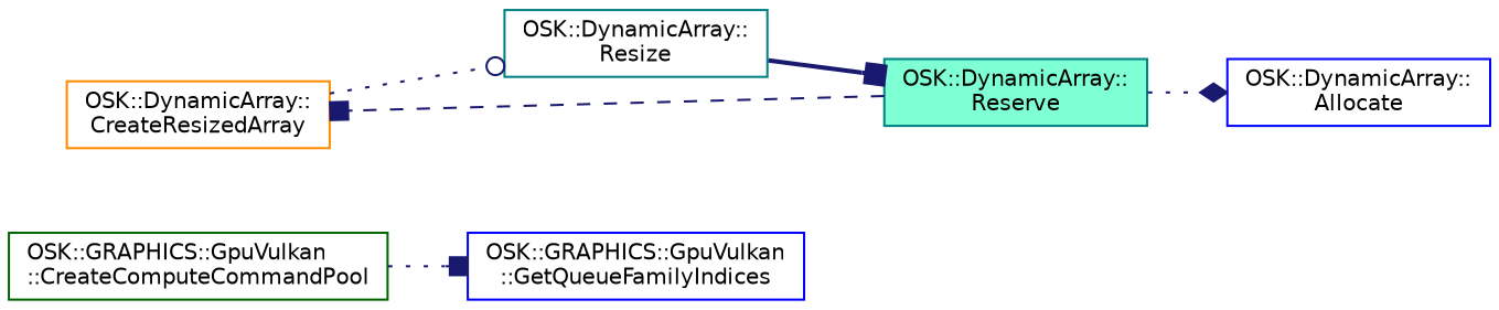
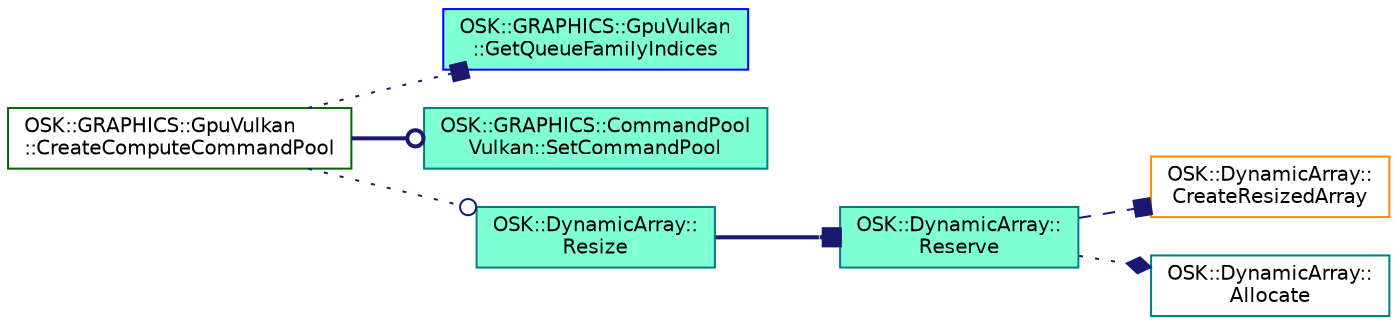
  digraph {
    rankdir=LR
    node [color=teal fillcolor=aquamarine fontname=Helvetica fontsize=10 shape=record style=filled]
    edge [arrowhead=box color=midnightblue fontname=Helvetica fontsize=10 labelfontname=Helvetica labelfontsize=10 style=dotted]
    n1 [color=darkgreen fillcolor=white fontcolor=black height=0.2 label="OSK::GRAPHICS::GpuVulkan\l::CreateComputeCommandPool" width=0.4]
-   n2 [color=blue fillcolor=white height=0.2 label="OSK::GRAPHICS::GpuVulkan\l::GetQueueFamilyIndices" width=0.4]
+   n2 [color=blue height=0.2 label="OSK::GRAPHICS::GpuVulkan\l::GetQueueFamilyIndices" width=0.4]
+   n3 [height=0.2 label="OSK::GRAPHICS::CommandPool\lVulkan::SetCommandPool" width=0.4]
    n4 [color=darkorange fillcolor=white height=0.2 label="OSK::DynamicArray::\lCreateResizedArray" width=0.4]
-   n5 [fillcolor=white height=0.2 label="OSK::DynamicArray::\lResize" width=0.4]
+   n5 [height=0.2 label="OSK::DynamicArray::\lResize" width=0.4]
    n6 [height=0.2 label="OSK::DynamicArray::\lReserve" width=0.4]
-   n7 [color=blue fillcolor=white height=0.2 label="OSK::DynamicArray::\lAllocate" width=0.4]
+   n7 [fillcolor=white height=0.2 label="OSK::DynamicArray::\lAllocate" width=0.4]
    n1 -> n2
-   n4 -> n5 [arrowhead=odot]
+   n1 -> n3 [arrowhead=odot style=bold]
+   n1 -> n5 [arrowhead=odot]
    n5 -> n6 [style=bold]
    n6 -> n4 [style=dashed]
    n6 -> n7 [arrowhead=diamond]
  }
